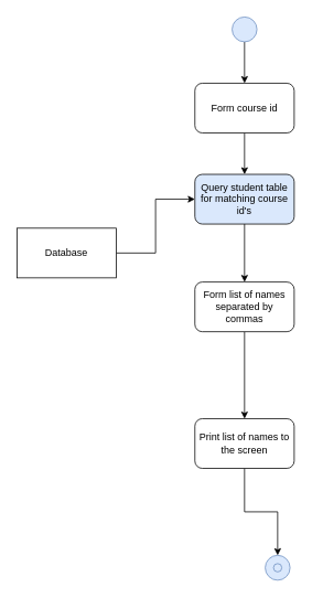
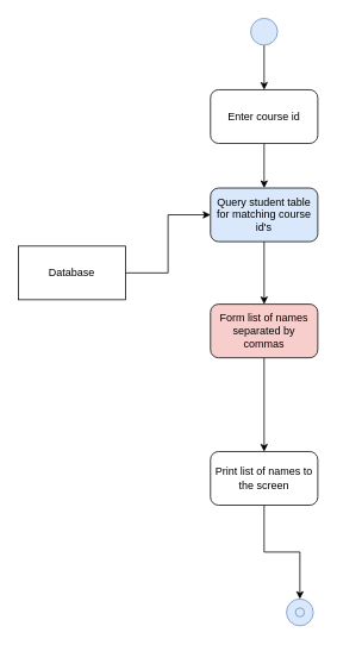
  <mxCell id="0" />
  <mxCell id="1" parent="0" />
  <mxCell id="2" value="" style="group" vertex="1" connectable="0" parent="1"><mxGeometry x="320" y="670" width="30" height="30" as="geometry" /></mxCell>
  <mxCell id="3" value="" style="ellipse;whiteSpace=wrap;html=1;aspect=fixed;fillColor=#dae8fc;strokeColor=#6c8ebf;" vertex="1" parent="2"><mxGeometry width="30" height="30" as="geometry" /></mxCell>
  <mxCell id="4" value="" style="ellipse;whiteSpace=wrap;html=1;aspect=fixed;fillColor=#dae8fc;strokeColor=#6c8ebf;" vertex="1" parent="2"><mxGeometry x="10" y="10" width="10" height="10" as="geometry" /></mxCell>
  <mxCell id="5" style="edgeStyle=orthogonalEdgeStyle;rounded=0;orthogonalLoop=1;jettySize=auto;html=1;exitX=0.5;exitY=1;exitDx=0;exitDy=0;" edge="1" parent="1" source="6" target="8"><mxGeometry relative="1" as="geometry" /></mxCell>
  <mxCell id="6" value="" style="ellipse;whiteSpace=wrap;html=1;aspect=fixed;fillColor=#dae8fc;strokeColor=#6c8ebf;" vertex="1" parent="1"><mxGeometry x="280" y="20" width="30" height="30" as="geometry" /></mxCell>
  <mxCell id="7" style="edgeStyle=orthogonalEdgeStyle;rounded=0;orthogonalLoop=1;jettySize=auto;html=1;exitX=0.5;exitY=1;exitDx=0;exitDy=0;entryX=0.5;entryY=0;entryDx=0;entryDy=0;" edge="1" parent="1" source="8" target="10"><mxGeometry relative="1" as="geometry" /></mxCell>
- <mxCell id="8" value="Form course id" style="rounded=1;whiteSpace=wrap;html=1;" vertex="1" parent="1"><mxGeometry x="235" y="100" width="120" height="60" as="geometry" /></mxCell>
+ <mxCell id="8" value="Enter course id" style="rounded=1;whiteSpace=wrap;html=1;" vertex="1" parent="1"><mxGeometry x="235" y="100" width="120" height="60" as="geometry" /></mxCell>
  <mxCell id="9" style="edgeStyle=orthogonalEdgeStyle;rounded=0;orthogonalLoop=1;jettySize=auto;html=1;exitX=0.5;exitY=1;exitDx=0;exitDy=0;entryX=0.5;entryY=0;entryDx=0;entryDy=0;" edge="1" parent="1" source="10" target="14"><mxGeometry relative="1" as="geometry" /></mxCell>
  <mxCell id="10" value="Query student table for matching course id's" style="rounded=1;whiteSpace=wrap;html=1;fillColor=#dae8fc;" vertex="1" parent="1"><mxGeometry x="235" y="210" width="120" height="60" as="geometry" /></mxCell>
  <mxCell id="11" style="edgeStyle=orthogonalEdgeStyle;rounded=0;orthogonalLoop=1;jettySize=auto;html=1;exitX=1;exitY=0.5;exitDx=0;exitDy=0;entryX=0;entryY=0.5;entryDx=0;entryDy=0;" edge="1" parent="1" source="12" target="10"><mxGeometry relative="1" as="geometry" /></mxCell>
  <mxCell id="12" value="Database" style="rounded=0;whiteSpace=wrap;html=1;" vertex="1" parent="1"><mxGeometry x="20" y="275" width="120" height="60" as="geometry" /></mxCell>
  <mxCell id="13" style="edgeStyle=orthogonalEdgeStyle;rounded=0;orthogonalLoop=1;jettySize=auto;html=1;exitX=0.5;exitY=1;exitDx=0;exitDy=0;" edge="1" parent="1" source="14" target="16"><mxGeometry relative="1" as="geometry" /></mxCell>
- <mxCell id="14" value="Form list of names separated by commas" style="rounded=1;whiteSpace=wrap;html=1;" vertex="1" parent="1"><mxGeometry x="235" y="340" width="120" height="60" as="geometry" /></mxCell>
+ <mxCell id="14" value="Form list of names separated by commas" style="rounded=1;whiteSpace=wrap;html=1;fillColor=#f8cecc;" vertex="1" parent="1"><mxGeometry x="235" y="340" width="120" height="60" as="geometry" /></mxCell>
  <mxCell id="15" style="edgeStyle=orthogonalEdgeStyle;rounded=0;orthogonalLoop=1;jettySize=auto;html=1;exitX=0.5;exitY=1;exitDx=0;exitDy=0;entryX=0.5;entryY=0;entryDx=0;entryDy=0;" edge="1" parent="1" source="16" target="3"><mxGeometry relative="1" as="geometry" /></mxCell>
  <mxCell id="16" value="Print list of names to the screen" style="rounded=1;whiteSpace=wrap;html=1;" vertex="1" parent="1"><mxGeometry x="235" y="505" width="120" height="60" as="geometry" /></mxCell>
